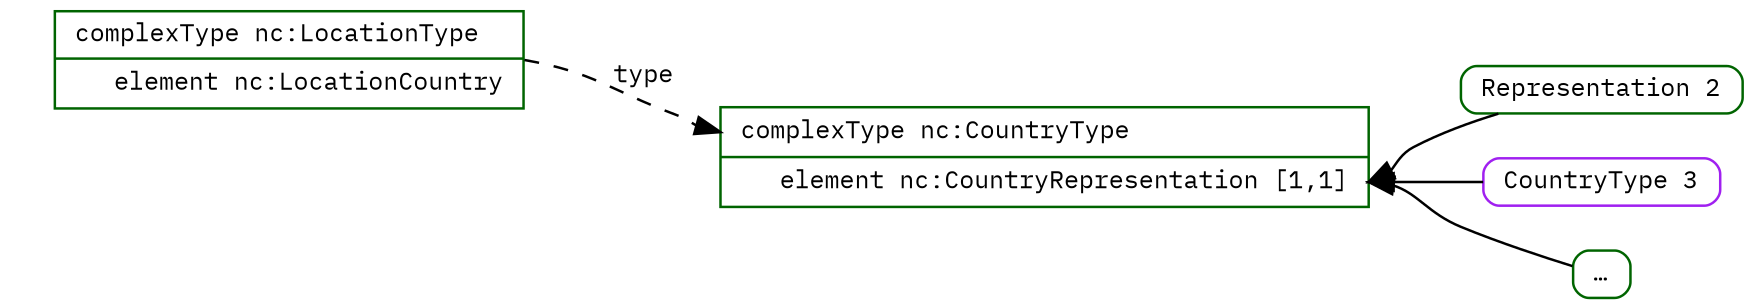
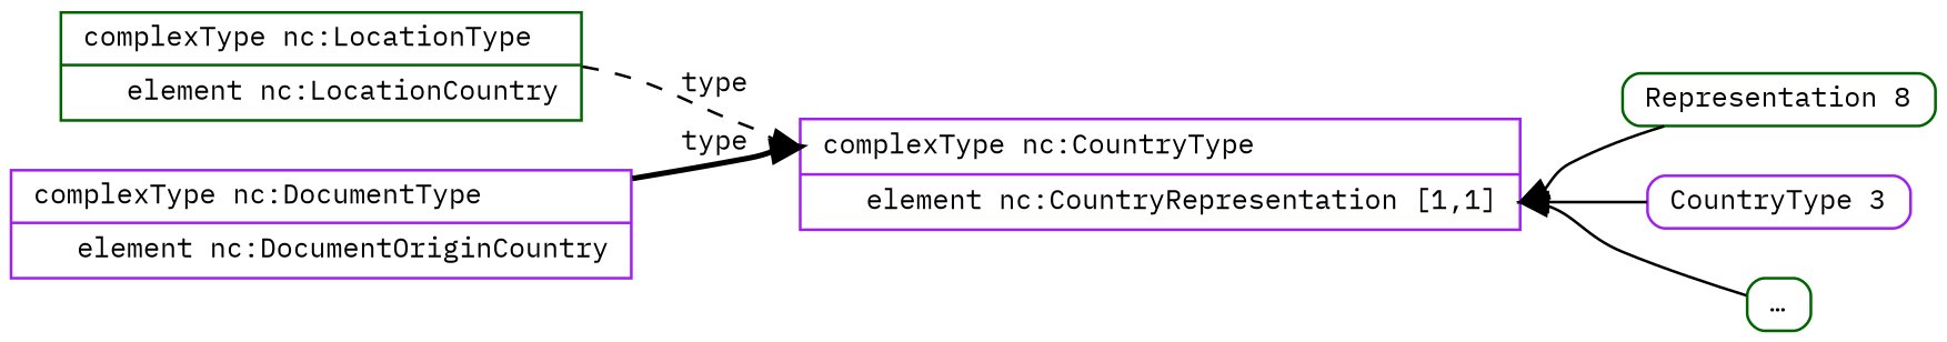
  digraph {
    fontname="IBM Plex Mono"
    rankdir=LR
    node [color=darkgreen fontname="IBM Plex Mono" fontsize=10 shape=record]
    edge [dir=back fontname="IBM Plex Mono" fontsize=10 style=solid tailport=ecr]
    "nc:LocationType" [height=0 label="<top> complexType \N\l | <elcc> &emsp; element nc:LocationCountry\l}" width=0]
-   "nc:CountryType" [height=0 label="<top> complexType \N\l | <ecr> &emsp; element nc:CountryRepresentation [1,1]\l}" width=0]
-   n3 [height=0 label="Representation 2" shape=box style=rounded width=0]
+   "nc:CountryType" [color=purple height=0 label="<top> complexType \N\l | <ecr> &emsp; element nc:CountryRepresentation [1,1]\l}" width=0]
+   n3 [height=0 label="Representation 8" shape=box style=rounded width=0]
    n4 [color=purple height=0 label="CountryType 3" shape=box style=rounded width=0]
    n5 [height=0 label="&hellip;" shape=box style=rounded width=0]
+   "nc:DocumentType" [color=purple height=0 label="<top> complexType \N\l | <edcc> &emsp; element nc:DocumentOriginCountry\l}" width=0]
    "nc:LocationType" -> "nc:CountryType" [dir=forward headport=top label=type style=dashed]
    "nc:CountryType" -> n3
    "nc:CountryType" -> n4
    "nc:CountryType" -> n5
+   "nc:DocumentType" -> "nc:CountryType" [dir=forward headport=top label=type style=bold]
  }
